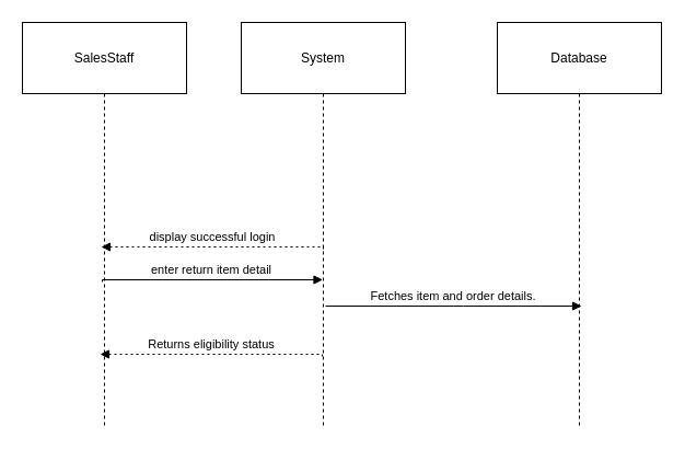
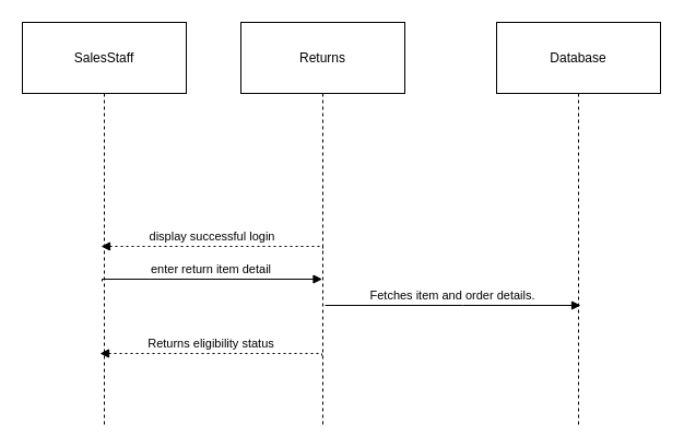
  <mxCell id="0" />
  <mxCell id="1" parent="0" />
  <mxCell id="2" value="SalesStaff" style="shape=umlLifeline;perimeter=lifelinePerimeter;whiteSpace=wrap;container=1;dropTarget=0;collapsible=0;recursiveResize=0;outlineConnect=0;portConstraint=eastwest;newEdgeStyle={&quot;edgeStyle&quot;:&quot;elbowEdgeStyle&quot;,&quot;elbow&quot;:&quot;vertical&quot;,&quot;curved&quot;:0,&quot;rounded&quot;:0};size=65;" parent="1" vertex="1"><mxGeometry width="150" height="368" as="geometry" x="20" y="20" /></mxCell>
- <mxCell id="3" value="System" style="shape=umlLifeline;perimeter=lifelinePerimeter;whiteSpace=wrap;container=1;dropTarget=0;collapsible=0;recursiveResize=0;outlineConnect=0;portConstraint=eastwest;newEdgeStyle={&quot;edgeStyle&quot;:&quot;elbowEdgeStyle&quot;,&quot;elbow&quot;:&quot;vertical&quot;,&quot;curved&quot;:0,&quot;rounded&quot;:0};size=65;" parent="1" vertex="1"><mxGeometry x="220" width="150" height="368" as="geometry" y="20" /></mxCell>
+ <mxCell id="3" value="Returns" style="shape=umlLifeline;perimeter=lifelinePerimeter;whiteSpace=wrap;container=1;dropTarget=0;collapsible=0;recursiveResize=0;outlineConnect=0;portConstraint=eastwest;newEdgeStyle={&quot;edgeStyle&quot;:&quot;elbowEdgeStyle&quot;,&quot;elbow&quot;:&quot;vertical&quot;,&quot;curved&quot;:0,&quot;rounded&quot;:0};size=65;" parent="1" vertex="1"><mxGeometry x="220" width="150" height="368" as="geometry" y="20" /></mxCell>
  <mxCell id="4" value="Database" style="shape=umlLifeline;perimeter=lifelinePerimeter;whiteSpace=wrap;container=1;dropTarget=0;collapsible=0;recursiveResize=0;outlineConnect=0;portConstraint=eastwest;newEdgeStyle={&quot;edgeStyle&quot;:&quot;elbowEdgeStyle&quot;,&quot;elbow&quot;:&quot;vertical&quot;,&quot;curved&quot;:0,&quot;rounded&quot;:0};size=65;" parent="1" vertex="1"><mxGeometry x="454" width="150" height="368" as="geometry" y="20" /></mxCell>
  <mxCell id="5" value="display successful login" style="verticalAlign=bottom;edgeStyle=elbowEdgeStyle;elbow=vertical;curved=0;rounded=0;dashed=1;dashPattern=2 3;endArrow=block;" parent="1" edge="1"><mxGeometry relative="1" as="geometry"><Array as="points"><mxPoint x="198.5" y="225" /></Array><mxPoint x="295" y="227" as="sourcePoint" /><mxPoint x="92" y="225" as="targetPoint" /></mxGeometry></mxCell>
  <mxCell id="6" value="enter return item detail" style="verticalAlign=bottom;edgeStyle=elbowEdgeStyle;elbow=vertical;curved=0;rounded=0;endArrow=block;" edge="1" parent="1" target="3"><mxGeometry relative="1" as="geometry"><Array as="points"><mxPoint x="197" y="255" /></Array><mxPoint x="93" y="257" as="sourcePoint" /><mxPoint x="305" y="255" as="targetPoint" /><mxPoint as="offset" /></mxGeometry></mxCell>
  <mxCell id="7" value="Fetches item and order details." style="verticalAlign=bottom;edgeStyle=elbowEdgeStyle;elbow=vertical;curved=0;rounded=0;endArrow=block;" edge="1" parent="1"><mxGeometry relative="1" as="geometry"><Array as="points"><mxPoint x="423" y="279" /></Array><mxPoint x="297" y="279" as="sourcePoint" /><mxPoint x="531" y="279" as="targetPoint" /><mxPoint as="offset" /></mxGeometry></mxCell>
  <mxCell id="8" value="Returns eligibility status" style="verticalAlign=bottom;edgeStyle=elbowEdgeStyle;elbow=vertical;curved=0;rounded=0;dashed=1;dashPattern=2 3;endArrow=block;" edge="1" parent="1"><mxGeometry relative="1" as="geometry"><Array as="points"><mxPoint x="197.5" y="323" /></Array><mxPoint x="294" y="325" as="sourcePoint" /><mxPoint x="91" y="323" as="targetPoint" /></mxGeometry></mxCell>
